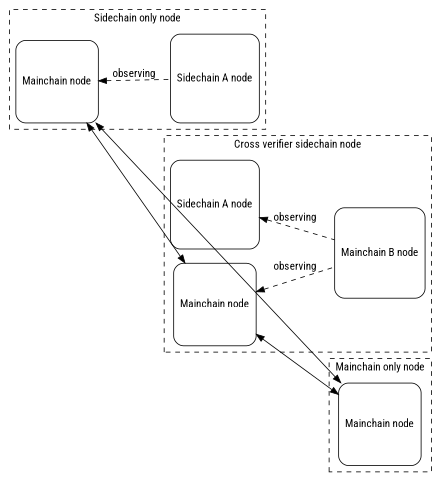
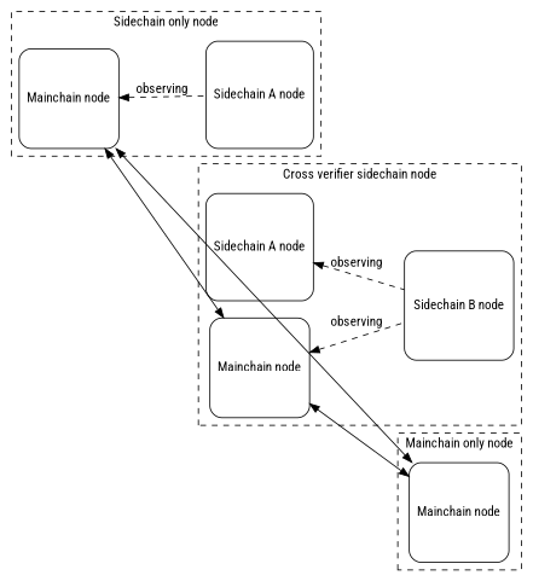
  digraph {
    rankdir=LR
    splines=false
    fontname="Roboto Condensed"
    node [shape=square style=rounded fontname="Roboto Condensed"]
    edge [dir=back fontname="Roboto Condensed"]
    n1 [label="Mainchain node"]
    n2 [label="Sidechain A node"]
    n3 [label="Mainchain node"]
    n4 [label="Mainchain node"]
-   n5 [label="Mainchain B node"]
+   n5 [label="Sidechain B node"]
    n6 [label="Sidechain A node"]
    subgraph cluster_1 {
      label="Sidechain only node"
      style=dashed
      n1
      n2
    }
    subgraph cluster_2 {
      label="Mainchain only node"
      style=dashed
      n3
    }
    subgraph cluster_3 {
      label="Cross verifier sidechain node"
      style=dashed
      n4
      n5
      n6
    }
    n1 -> n2 [label=observing style=dashed]
    n1 -> n4 [dir=both]
    n3 -> n1 [dir=both]
    n4 -> n3 [dir=both]
    n4 -> n5 [label=observing style=dashed]
    n6 -> n5 [label=observing style=dashed]
  }
